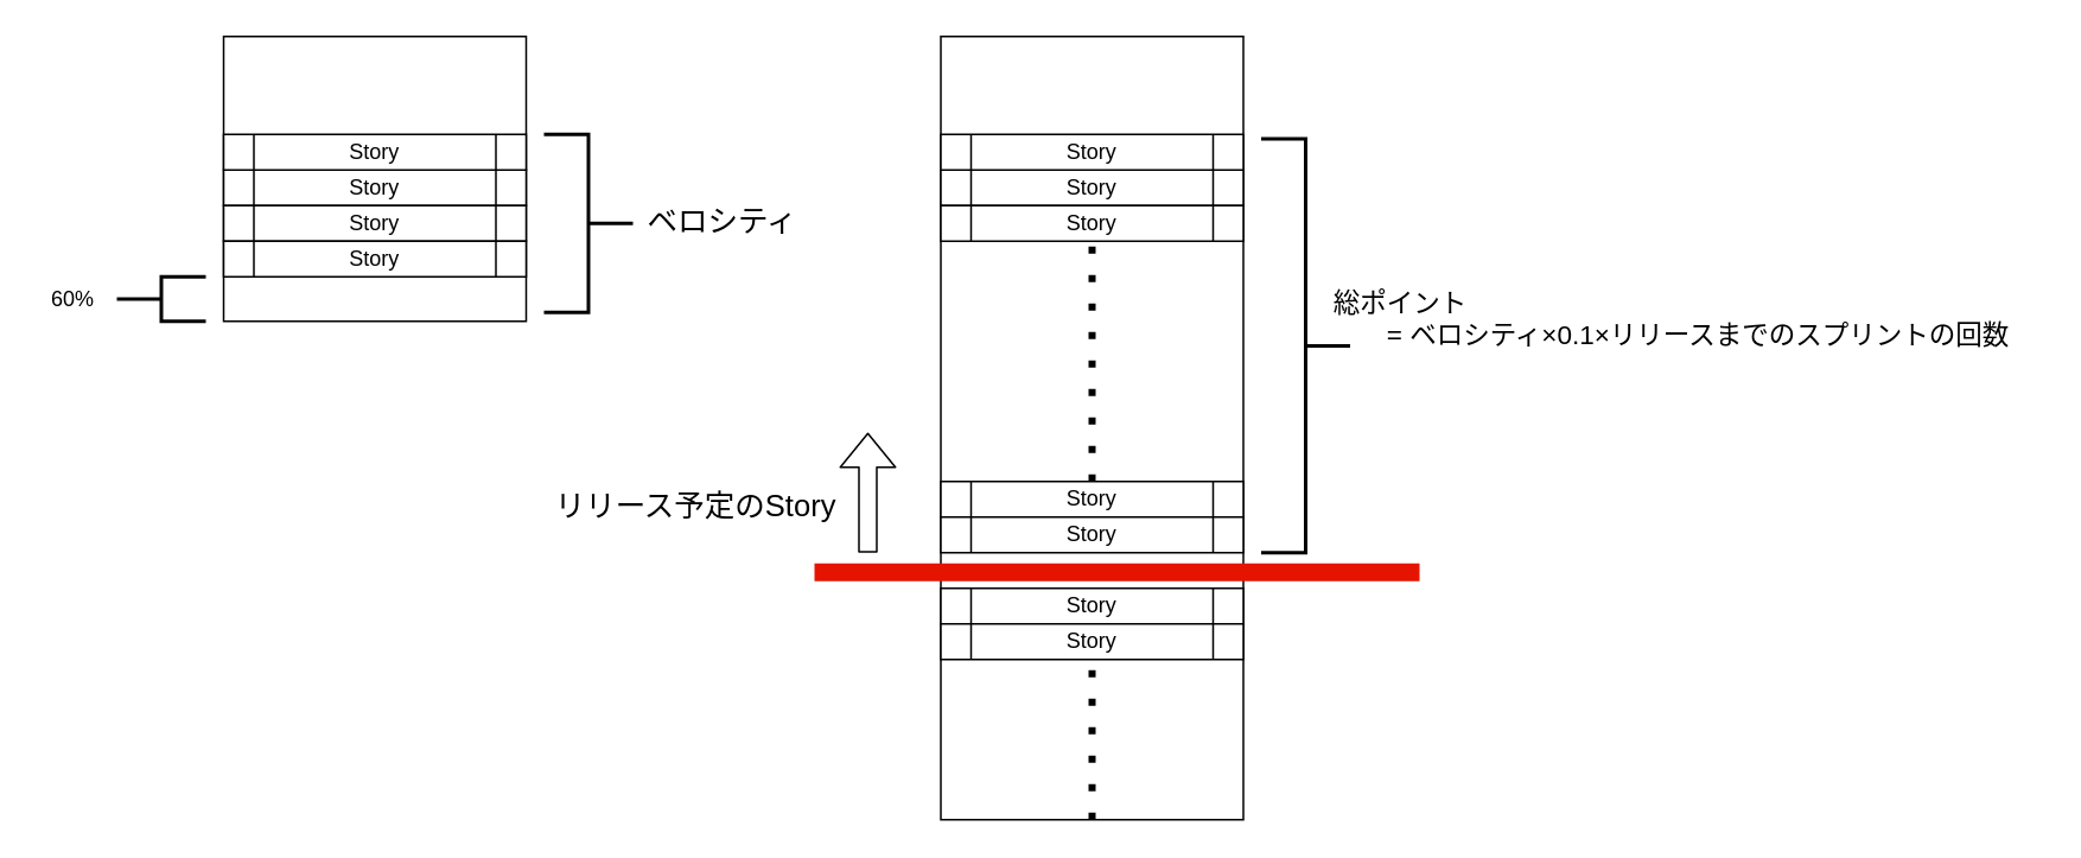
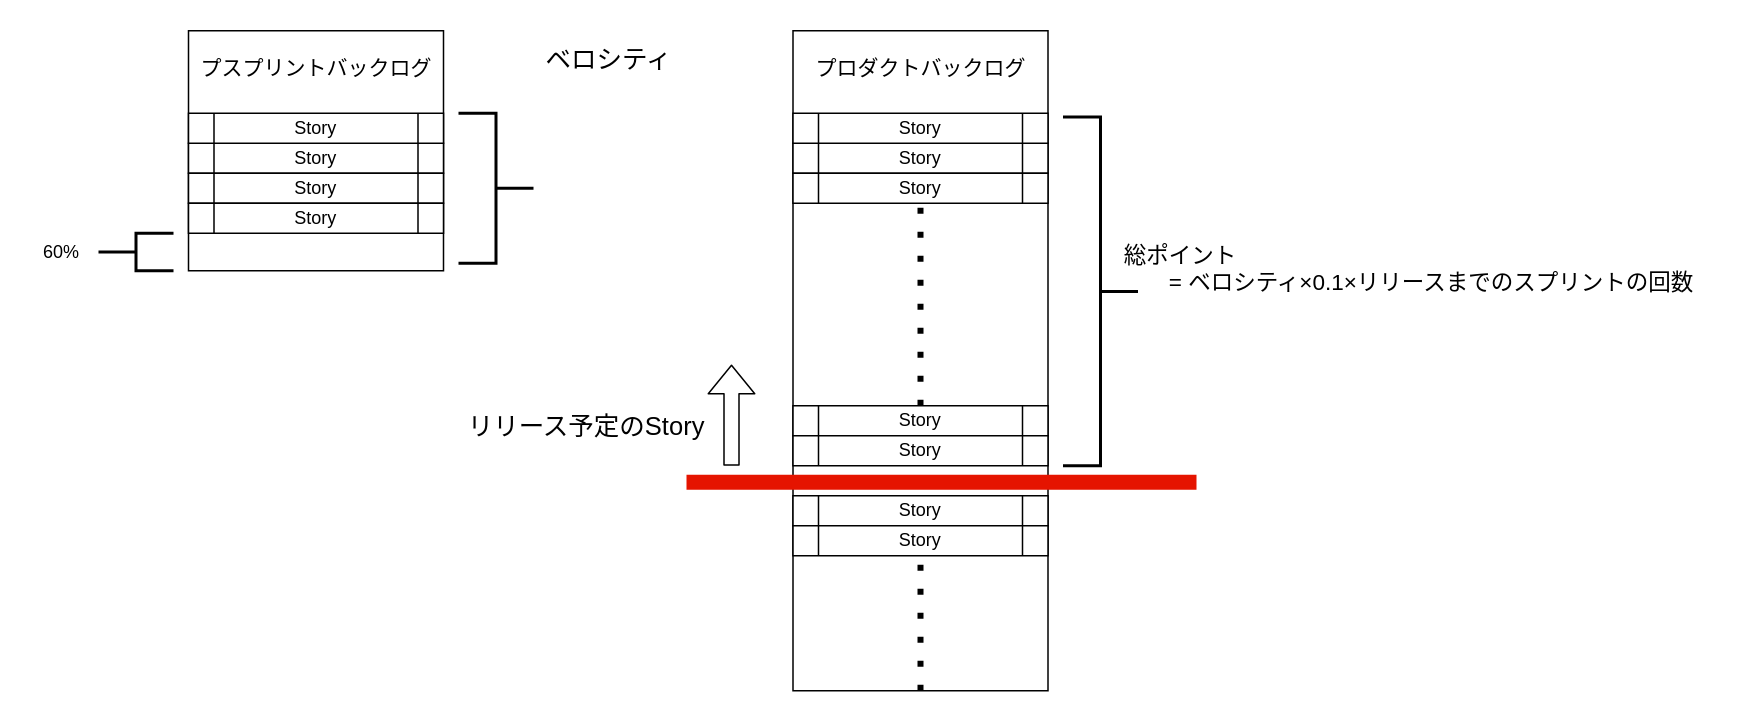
  <mxCell id="0" />
  <mxCell id="1" parent="0" />
  <mxCell id="2" value="" style="rounded=0;whiteSpace=wrap;html=1;" vertex="1" parent="1"><mxGeometry x="125" y="20" width="170" height="160" as="geometry" /></mxCell>
  <mxCell id="3" value="Story" style="shape=process;whiteSpace=wrap;html=1;backgroundOutline=1;" vertex="1" parent="1"><mxGeometry x="125" y="95" width="170" height="20" as="geometry" /></mxCell>
  <mxCell id="4" value="Story" style="shape=process;whiteSpace=wrap;html=1;backgroundOutline=1;" vertex="1" parent="1"><mxGeometry x="125" y="115" width="170" height="20" as="geometry" /></mxCell>
  <mxCell id="5" value="Story" style="shape=process;whiteSpace=wrap;html=1;backgroundOutline=1;" vertex="1" parent="1"><mxGeometry x="125" y="135" width="170" height="20" as="geometry" /></mxCell>
  <mxCell id="6" value="Story" style="shape=process;whiteSpace=wrap;html=1;backgroundOutline=1;" vertex="1" parent="1"><mxGeometry x="125" y="75" width="170" height="20" as="geometry" /></mxCell>
  <mxCell id="7" value="" style="strokeWidth=2;html=1;shape=mxgraph.flowchart.annotation_2;align=left;labelPosition=right;pointerEvents=1;direction=west;" vertex="1" parent="1"><mxGeometry x="305" y="75" width="50" height="100" as="geometry" /></mxCell>
- <mxCell id="8" value="ベロシティ" style="text;html=1;align=center;verticalAlign=middle;resizable=0;points=[];autosize=1;fontSize=17;" vertex="1" parent="1"><mxGeometry x="355" y="110" width="100" height="30" as="geometry" /></mxCell>
+ <mxCell id="8" value="ベロシティ" style="text;html=1;align=center;verticalAlign=middle;resizable=0;points=[];autosize=1;fontSize=17;" vertex="1" parent="1"><mxGeometry x="355" y="25" width="100" height="30" as="geometry" /></mxCell>
  <mxCell id="9" value="" style="strokeWidth=2;html=1;shape=mxgraph.flowchart.annotation_2;align=left;labelPosition=right;pointerEvents=1;direction=east;" vertex="1" parent="1"><mxGeometry x="65" y="155" width="50" height="25" as="geometry" /></mxCell>
  <mxCell id="10" value="60%" style="text;html=1;align=center;verticalAlign=middle;resizable=0;points=[];autosize=1;" vertex="1" parent="1"><mxGeometry x="20" y="157.5" width="40" height="20" as="geometry" /></mxCell>
  <mxCell id="11" value="" style="rounded=0;whiteSpace=wrap;html=1;" vertex="1" parent="1"><mxGeometry x="528" y="20" width="170" height="440" as="geometry" /></mxCell>
  <mxCell id="12" value="Story" style="shape=process;whiteSpace=wrap;html=1;backgroundOutline=1;" vertex="1" parent="1"><mxGeometry x="528" y="95" width="170" height="20" as="geometry" /></mxCell>
  <mxCell id="13" value="Story" style="shape=process;whiteSpace=wrap;html=1;backgroundOutline=1;" vertex="1" parent="1"><mxGeometry x="528" y="115" width="170" height="20" as="geometry" /></mxCell>
  <mxCell id="14" value="Story" style="shape=process;whiteSpace=wrap;html=1;backgroundOutline=1;" vertex="1" parent="1"><mxGeometry x="528" y="75" width="170" height="20" as="geometry" /></mxCell>
  <mxCell id="15" value="Story" style="shape=process;whiteSpace=wrap;html=1;backgroundOutline=1;" vertex="1" parent="1"><mxGeometry x="528" y="270" width="170" height="20" as="geometry" /></mxCell>
  <mxCell id="16" value="Story" style="shape=process;whiteSpace=wrap;html=1;backgroundOutline=1;" vertex="1" parent="1"><mxGeometry x="528" y="290" width="170" height="20" as="geometry" /></mxCell>
  <mxCell id="17" value="Story" style="shape=process;whiteSpace=wrap;html=1;backgroundOutline=1;" vertex="1" parent="1"><mxGeometry x="528" y="330" width="170" height="20" as="geometry" /></mxCell>
  <mxCell id="18" value="Story" style="shape=process;whiteSpace=wrap;html=1;backgroundOutline=1;" vertex="1" parent="1"><mxGeometry x="528" y="350" width="170" height="20" as="geometry" /></mxCell>
  <mxCell id="19" value="" style="strokeWidth=2;html=1;shape=mxgraph.flowchart.annotation_2;align=left;labelPosition=right;pointerEvents=1;direction=west;" vertex="1" parent="1"><mxGeometry x="708" y="77.5" width="50" height="232.5" as="geometry" /></mxCell>
  <mxCell id="20" value="総ポイント&lt;br style=&quot;font-size: 15px;&quot;&gt;　　= ベロシティ×0.1×リリースまでのスプリントの回数" style="text;html=1;align=left;verticalAlign=middle;resizable=0;points=[];autosize=1;fontSize=15;" vertex="1" parent="1"><mxGeometry x="747" y="157.5" width="400" height="40" as="geometry" /></mxCell>
  <mxCell id="21" value="" style="rounded=0;whiteSpace=wrap;html=1;fontSize=17;fillColor=#e51400;fontColor=#ffffff;strokeColor=none;" vertex="1" parent="1"><mxGeometry x="457" y="316" width="340" height="10" as="geometry" /></mxCell>
  <mxCell id="22" value="" style="shape=flexArrow;endArrow=classic;html=1;fontSize=17;" edge="1" parent="1"><mxGeometry width="50" height="50" relative="1" as="geometry"><mxPoint x="487" y="310" as="sourcePoint" /><mxPoint x="487" y="242.5" as="targetPoint" /></mxGeometry></mxCell>
  <mxCell id="23" value="リリース予定のStory" style="text;html=1;align=center;verticalAlign=middle;resizable=0;points=[];autosize=1;fontSize=17;" vertex="1" parent="1"><mxGeometry x="305" y="270" width="170" height="30" as="geometry" /></mxCell>
  <mxCell id="24" value="" style="endArrow=none;dashed=1;html=1;dashPattern=1 3;strokeWidth=4;fontSize=17;entryX=0.5;entryY=1;entryDx=0;entryDy=0;exitX=0.5;exitY=0;exitDx=0;exitDy=0;" edge="1" parent="1" source="15" target="13"><mxGeometry width="50" height="50" relative="1" as="geometry"><mxPoint x="588" y="227.5" as="sourcePoint" /><mxPoint x="638" y="177.5" as="targetPoint" /></mxGeometry></mxCell>
  <mxCell id="25" value="" style="endArrow=none;dashed=1;html=1;dashPattern=1 3;strokeWidth=4;fontSize=17;entryX=0.5;entryY=1;entryDx=0;entryDy=0;" edge="1" parent="1" source="11" target="18"><mxGeometry width="50" height="50" relative="1" as="geometry"><mxPoint x="623" y="280" as="sourcePoint" /><mxPoint x="623" y="145" as="targetPoint" /></mxGeometry></mxCell>
+ <mxCell id="26" value="プロダクトバックログ" style="text;html=1;align=center;verticalAlign=middle;resizable=0;points=[];autosize=1;fontSize=14;" vertex="1" parent="1"><mxGeometry x="533" y="35" width="160" height="20" as="geometry" /></mxCell>
+ <mxCell id="27" value="プスプリントバックログ" style="text;html=1;align=center;verticalAlign=middle;resizable=0;points=[];autosize=1;fontSize=14;" vertex="1" parent="1"><mxGeometry x="125" y="35" width="170" height="20" as="geometry" /></mxCell>
